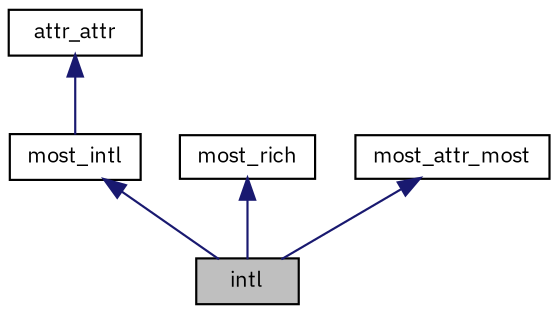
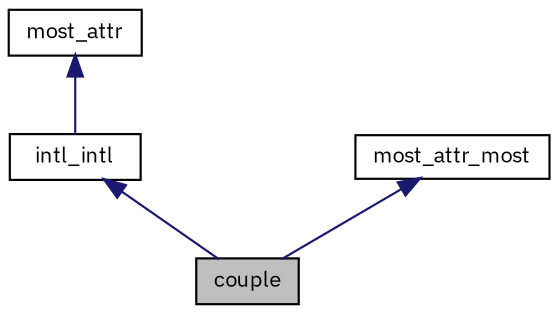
  digraph {
    fontname="IBM Plex Sans"
    node [color=black fillcolor=white fontname="IBM Plex Sans" fontsize=10 shape=record style=filled]
    edge [color=midnightblue dir=back fontname="IBM Plex Sans" fontsize=10 labelfontname=Helvetica labelfontsize=10 style=solid]
-   n1 [fillcolor=grey75 fontcolor=black height=0.2 label=intl width=0.4]
-   n2 [height=0.2 label=attr_attr width=0.4]
-   n3 [height=0.2 label=most_intl width=0.4]
-   n4 [height=0.2 label=most_rich width=0.4]
+   n1 [fillcolor=grey75 fontcolor=black height=0.2 label=couple width=0.4]
+   n2 [height=0.2 label=most_attr width=0.4]
+   n3 [height=0.2 label=intl_intl width=0.4]
    n5 [height=0.2 label=most_attr_most width=0.4]
    n2 -> n3
    n3 -> n1
-   n4 -> n1
    n5 -> n1
  }
